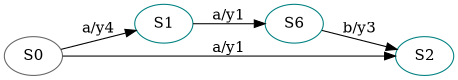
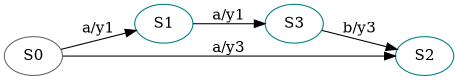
  digraph {
    rankdir=LR
    node [color=teal]
    n1 [color=gray40 label=S0]
    S1
    S2
-   n4 [label=S6]
-   n1 -> S1 [label="a/y4"]
-   n1 -> S2 [label="a/y1"]
+   n4 [label=S3]
+   n1 -> S1 [label="a/y1"]
+   n1 -> S2 [label="a/y3"]
    S1 -> n4 [label="a/y1"]
    n4 -> S2 [label="b/y3"]
  }
